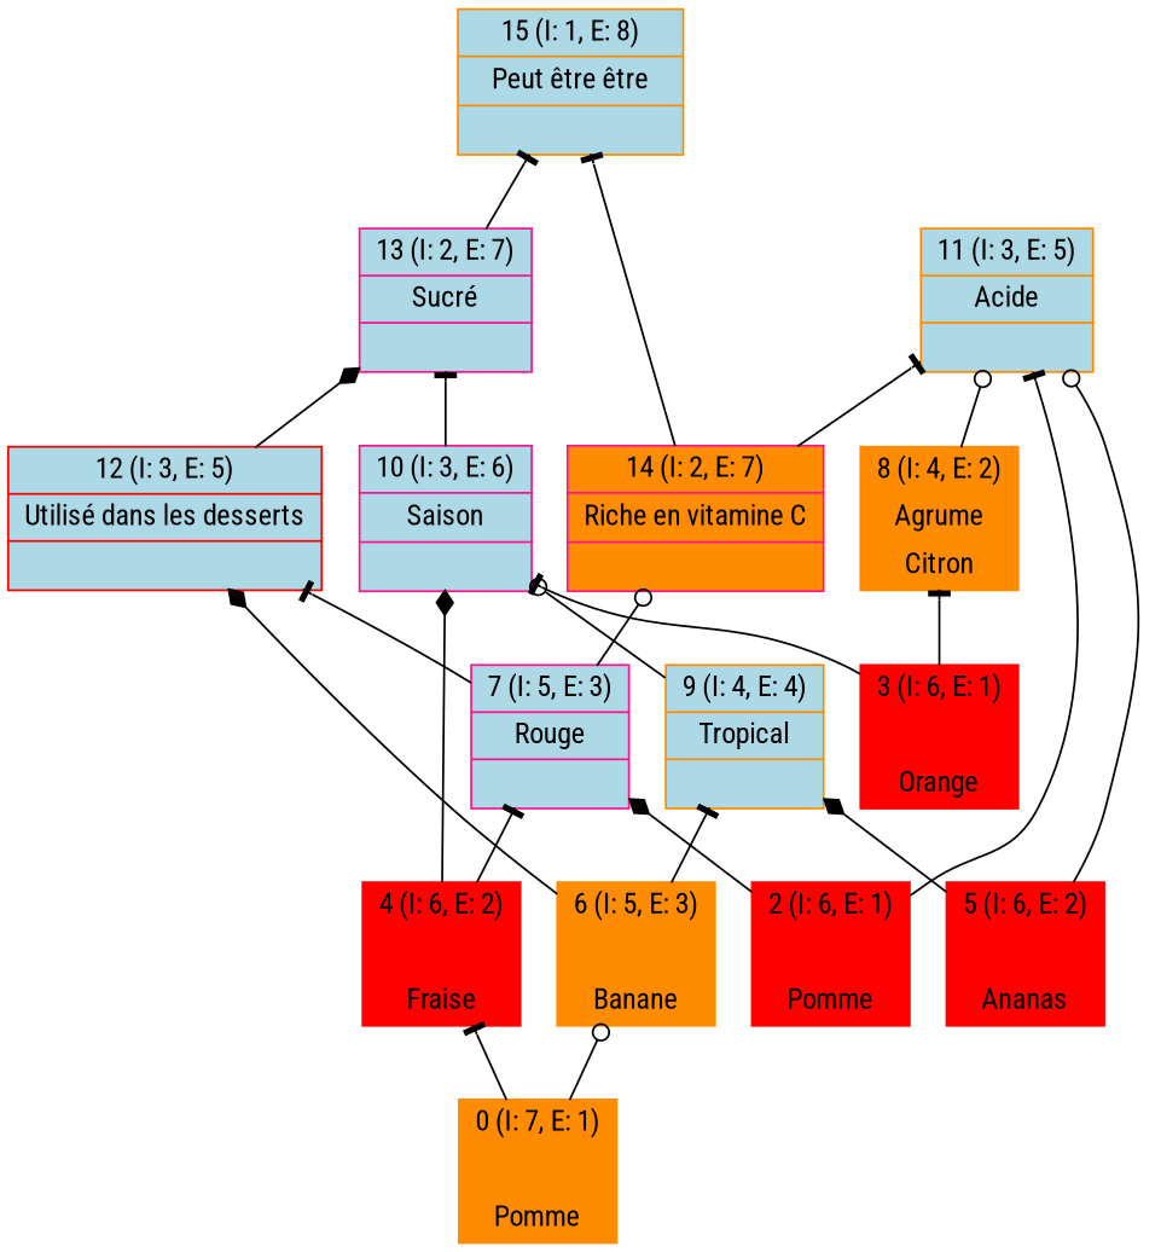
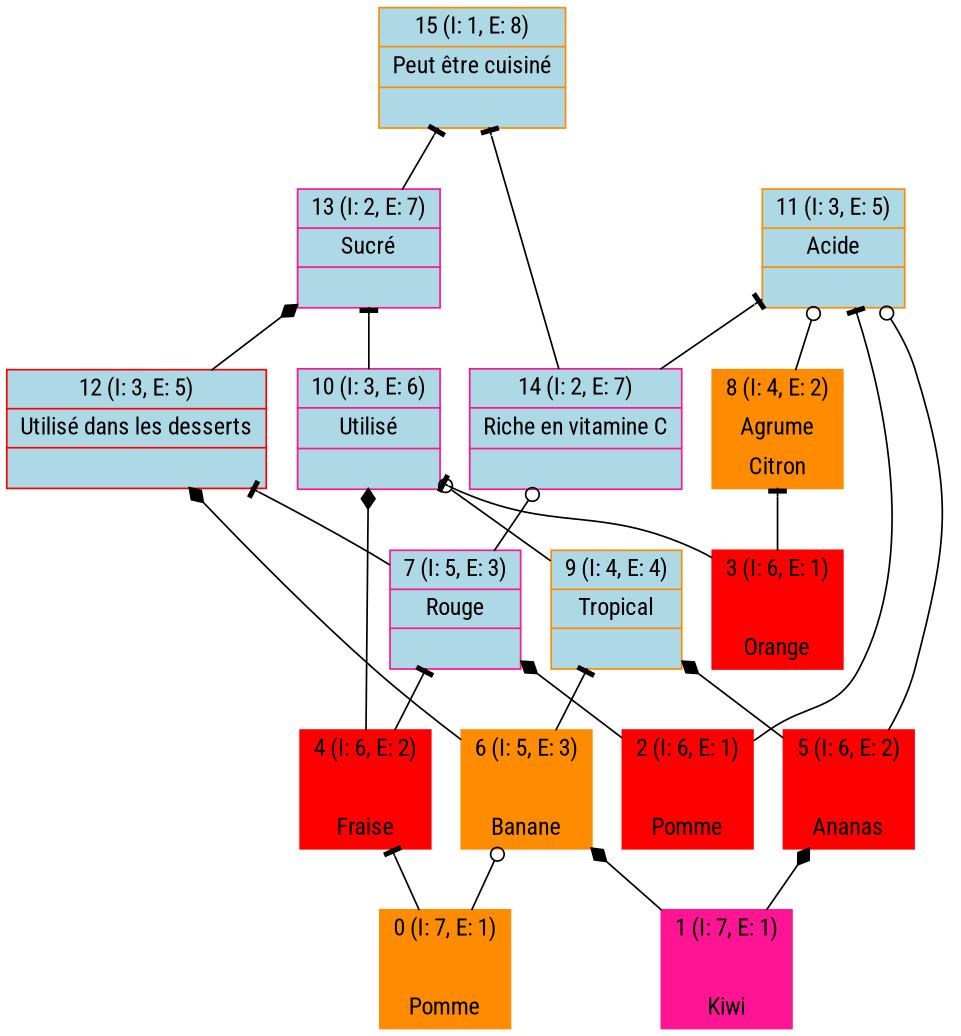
  digraph {
    fontname="Roboto Condensed"
    rankdir=BT
    node [color=darkorange fontname="Roboto Condensed" shape=record style=filled]
    edge [arrowhead=tee fontname="Roboto Condensed"]
    n1 [label="{0 (I: 7, E: 1)||Pomme\n}"]
    n2 [color=red label="{4 (I: 6, E: 2)||Fraise\n}"]
    n3 [label="{6 (I: 5, E: 3)||Banane\n}"]
    n4 [color=deeppink fillcolor=lightblue label="{7 (I: 5, E: 3)|Rouge\n|}"]
-   n5 [color=deeppink fillcolor=lightblue label="{10 (I: 3, E: 6)|Saison\n|}"]
+   n5 [color=deeppink fillcolor=lightblue label="{10 (I: 3, E: 6)|Utilisé\n|}"]
    n6 [fillcolor=lightblue label="{9 (I: 4, E: 4)|Tropical\n|}"]
    n7 [color=red fillcolor=lightblue label="{12 (I: 3, E: 5)|Utilisé dans les desserts\n|}"]
+   n8 [color=deeppink label="{1 (I: 7, E: 1)||Kiwi\n}"]
    n9 [color=red label="{5 (I: 6, E: 2)||Ananas\n}"]
    n10 [fillcolor=lightblue label="{11 (I: 3, E: 5)|Acide\n|}"]
    n11 [color=red label="{2 (I: 6, E: 1)||Pomme\n}"]
-   n12 [color=deeppink fillcolor=darkorange label="{14 (I: 2, E: 7)|Riche en vitamine C\n|}"]
+   n12 [color=deeppink fillcolor=lightblue label="{14 (I: 2, E: 7)|Riche en vitamine C\n|}"]
    n13 [color=red label="{3 (I: 6, E: 1)||Orange\n}"]
    n14 [label="{8 (I: 4, E: 2)|Agrume\n|Citron\n}"]
    n15 [color=deeppink fillcolor=lightblue label="{13 (I: 2, E: 7)|Sucré\n|}"]
-   n16 [fillcolor=lightblue label="{15 (I: 1, E: 8)|Peut être être\n|}"]
+   n16 [fillcolor=lightblue label="{15 (I: 1, E: 8)|Peut être cuisiné\n|}"]
    n1 -> n2
    n1 -> n3 [arrowhead=odot]
    n2 -> n4
    n2 -> n5 [arrowhead=diamond]
    n3 -> n6
    n3 -> n7 [arrowhead=diamond]
    n4 -> n7
    n4 -> n12 [arrowhead=odot]
    n5 -> n15
    n6 -> n5 [arrowhead=odot]
    n7 -> n15 [arrowhead=diamond]
+   n8 -> n3 [arrowhead=diamond]
+   n8 -> n9 [arrowhead=diamond]
    n9 -> n6 [arrowhead=diamond]
    n9 -> n10 [arrowhead=odot]
    n11 -> n4 [arrowhead=diamond]
    n11 -> n10
    n12 -> n10
    n12 -> n16
    n13 -> n5
    n13 -> n14
    n14 -> n10 [arrowhead=odot]
    n15 -> n16
  }
